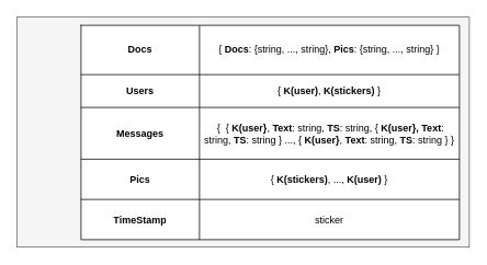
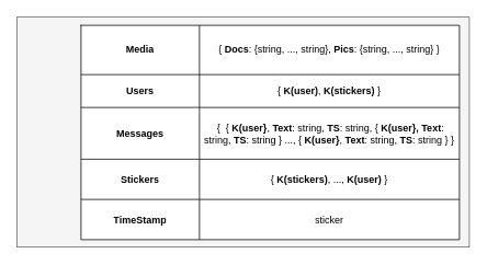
  <mxCell id="0" />
  <mxCell id="1" parent="0" />
  <mxCell id="2" value="" style="rounded=0;whiteSpace=wrap;html=1;fillColor=#f5f5f5;fontColor=#333333;strokeColor=#666666;" parent="1" vertex="1"><mxGeometry x="20" y="20" width="550" height="280" as="geometry" /></mxCell>
  <mxCell id="3" value="" style="shape=table;startSize=0;container=1;collapsible=0;childLayout=tableLayout;" parent="1" vertex="1"><mxGeometry x="98" y="30" width="460" height="261" as="geometry" /></mxCell>
  <mxCell id="4" value="" style="shape=tableRow;horizontal=0;startSize=0;swimlaneHead=0;swimlaneBody=0;strokeColor=inherit;top=0;left=0;bottom=0;right=0;collapsible=0;dropTarget=0;fillColor=none;points=[[0,0.5],[1,0.5]];portConstraint=eastwest;" parent="3" vertex="1"><mxGeometry width="460" height="60" as="geometry" /></mxCell>
- <mxCell id="5" value="&lt;b&gt;Docs&lt;/b&gt;" style="shape=partialRectangle;html=1;whiteSpace=wrap;connectable=0;strokeColor=inherit;overflow=hidden;fillColor=none;top=0;left=0;bottom=0;right=0;pointerEvents=1;" parent="4" vertex="1"><mxGeometry width="144" height="60" as="geometry"><mxRectangle width="144" height="60" as="alternateBounds" /></mxGeometry></mxCell>
+ <mxCell id="5" value="&lt;b&gt;Media&lt;/b&gt;" style="shape=partialRectangle;html=1;whiteSpace=wrap;connectable=0;strokeColor=inherit;overflow=hidden;fillColor=none;top=0;left=0;bottom=0;right=0;pointerEvents=1;" parent="4" vertex="1"><mxGeometry width="144" height="60" as="geometry"><mxRectangle width="144" height="60" as="alternateBounds" /></mxGeometry></mxCell>
  <mxCell id="6" value="{ &lt;b&gt;Docs&lt;/b&gt;: {string, ..., string}, &lt;b&gt;Pics&lt;/b&gt;: {string, ..., string} }" style="shape=partialRectangle;html=1;whiteSpace=wrap;connectable=0;strokeColor=inherit;overflow=hidden;fillColor=none;top=0;left=0;bottom=0;right=0;pointerEvents=1;" parent="4" vertex="1"><mxGeometry x="144" width="316" height="60" as="geometry"><mxRectangle width="316" height="60" as="alternateBounds" /></mxGeometry></mxCell>
  <mxCell id="7" value="" style="shape=tableRow;horizontal=0;startSize=0;swimlaneHead=0;swimlaneBody=0;strokeColor=inherit;top=0;left=0;bottom=0;right=0;collapsible=0;dropTarget=0;fillColor=none;points=[[0,0.5],[1,0.5]];portConstraint=eastwest;" parent="3" vertex="1"><mxGeometry y="60" width="460" height="40" as="geometry" /></mxCell>
  <mxCell id="8" value="&lt;b&gt;Users&lt;/b&gt;" style="shape=partialRectangle;html=1;whiteSpace=wrap;connectable=0;strokeColor=inherit;overflow=hidden;fillColor=none;top=0;left=0;bottom=0;right=0;pointerEvents=1;" parent="7" vertex="1"><mxGeometry width="144" height="40" as="geometry"><mxRectangle width="144" height="40" as="alternateBounds" /></mxGeometry></mxCell>
  <mxCell id="9" value="{ &lt;b&gt;K(user)&lt;/b&gt;, &lt;b&gt;K(stickers)&lt;/b&gt; }" style="shape=partialRectangle;html=1;whiteSpace=wrap;connectable=0;strokeColor=inherit;overflow=hidden;fillColor=none;top=0;left=0;bottom=0;right=0;pointerEvents=1;" parent="7" vertex="1"><mxGeometry x="144" width="316" height="40" as="geometry"><mxRectangle width="316" height="40" as="alternateBounds" /></mxGeometry></mxCell>
  <mxCell id="10" value="" style="shape=tableRow;horizontal=0;startSize=0;swimlaneHead=0;swimlaneBody=0;strokeColor=inherit;top=0;left=0;bottom=0;right=0;collapsible=0;dropTarget=0;fillColor=none;points=[[0,0.5],[1,0.5]];portConstraint=eastwest;" parent="3" vertex="1"><mxGeometry y="100" width="460" height="63" as="geometry" /></mxCell>
  <mxCell id="11" value="&lt;b&gt;Messages&lt;/b&gt;" style="shape=partialRectangle;html=1;whiteSpace=wrap;connectable=0;strokeColor=inherit;overflow=hidden;fillColor=none;top=0;left=0;bottom=0;right=0;pointerEvents=1;" parent="10" vertex="1"><mxGeometry width="144" height="63" as="geometry"><mxRectangle width="144" height="63" as="alternateBounds" /></mxGeometry></mxCell>
  <mxCell id="12" value="&amp;nbsp;{&amp;nbsp; { &lt;b&gt;K(user}&lt;/b&gt;, &lt;b&gt;Text&lt;/b&gt;: string, &lt;b&gt;TS&lt;/b&gt;: string, { &lt;b&gt;K(user},&lt;/b&gt; &lt;b&gt;Text&lt;/b&gt;: string, &lt;b&gt;TS&lt;/b&gt;: string  } ..., {&amp;nbsp;&lt;b&gt;K(user}&lt;/b&gt;, &lt;b&gt;Text&lt;/b&gt;: string, &lt;b&gt;TS&lt;/b&gt;: string } }" style="shape=partialRectangle;html=1;whiteSpace=wrap;connectable=0;strokeColor=inherit;overflow=hidden;fillColor=none;top=0;left=0;bottom=0;right=0;pointerEvents=1;" parent="10" vertex="1"><mxGeometry x="144" width="316" height="63" as="geometry"><mxRectangle width="316" height="63" as="alternateBounds" /></mxGeometry></mxCell>
  <mxCell id="13" value="" style="shape=tableRow;horizontal=0;startSize=0;swimlaneHead=0;swimlaneBody=0;strokeColor=inherit;top=0;left=0;bottom=0;right=0;collapsible=0;dropTarget=0;fillColor=none;points=[[0,0.5],[1,0.5]];portConstraint=eastwest;" parent="3" vertex="1"><mxGeometry y="163" width="460" height="49" as="geometry" /></mxCell>
- <mxCell id="14" value="&lt;b&gt;Pics&lt;/b&gt;" style="shape=partialRectangle;html=1;whiteSpace=wrap;connectable=0;strokeColor=inherit;overflow=hidden;fillColor=none;top=0;left=0;bottom=0;right=0;pointerEvents=1;" parent="13" vertex="1"><mxGeometry width="144" height="49" as="geometry"><mxRectangle width="144" height="49" as="alternateBounds" /></mxGeometry></mxCell>
+ <mxCell id="14" value="&lt;b&gt;Stickers&lt;/b&gt;" style="shape=partialRectangle;html=1;whiteSpace=wrap;connectable=0;strokeColor=inherit;overflow=hidden;fillColor=none;top=0;left=0;bottom=0;right=0;pointerEvents=1;" parent="13" vertex="1"><mxGeometry width="144" height="49" as="geometry"><mxRectangle width="144" height="49" as="alternateBounds" /></mxGeometry></mxCell>
  <mxCell id="15" value="{ &lt;b&gt;K(stickers)&lt;/b&gt;, ..., &lt;b&gt;K(user)&lt;/b&gt; }" style="shape=partialRectangle;html=1;whiteSpace=wrap;connectable=0;strokeColor=inherit;overflow=hidden;fillColor=none;top=0;left=0;bottom=0;right=0;pointerEvents=1;" parent="13" vertex="1"><mxGeometry x="144" width="316" height="49" as="geometry"><mxRectangle width="316" height="49" as="alternateBounds" /></mxGeometry></mxCell>
  <mxCell id="16" value="" style="shape=tableRow;horizontal=0;startSize=0;swimlaneHead=0;swimlaneBody=0;strokeColor=inherit;top=0;left=0;bottom=0;right=0;collapsible=0;dropTarget=0;fillColor=none;points=[[0,0.5],[1,0.5]];portConstraint=eastwest;" vertex="1" parent="3"><mxGeometry y="212" width="460" height="49" as="geometry" /></mxCell>
  <mxCell id="17" value="&lt;b&gt;TimeStamp&lt;/b&gt;" style="shape=partialRectangle;html=1;whiteSpace=wrap;connectable=0;strokeColor=inherit;overflow=hidden;fillColor=none;top=0;left=0;bottom=0;right=0;pointerEvents=1;" vertex="1" parent="16"><mxGeometry width="144" height="49" as="geometry"><mxRectangle width="144" height="49" as="alternateBounds" /></mxGeometry></mxCell>
  <mxCell id="18" value="sticker" style="shape=partialRectangle;html=1;whiteSpace=wrap;connectable=0;strokeColor=inherit;overflow=hidden;fillColor=none;top=0;left=0;bottom=0;right=0;pointerEvents=1;" vertex="1" parent="16"><mxGeometry x="144" width="316" height="49" as="geometry"><mxRectangle width="316" height="49" as="alternateBounds" /></mxGeometry></mxCell>
